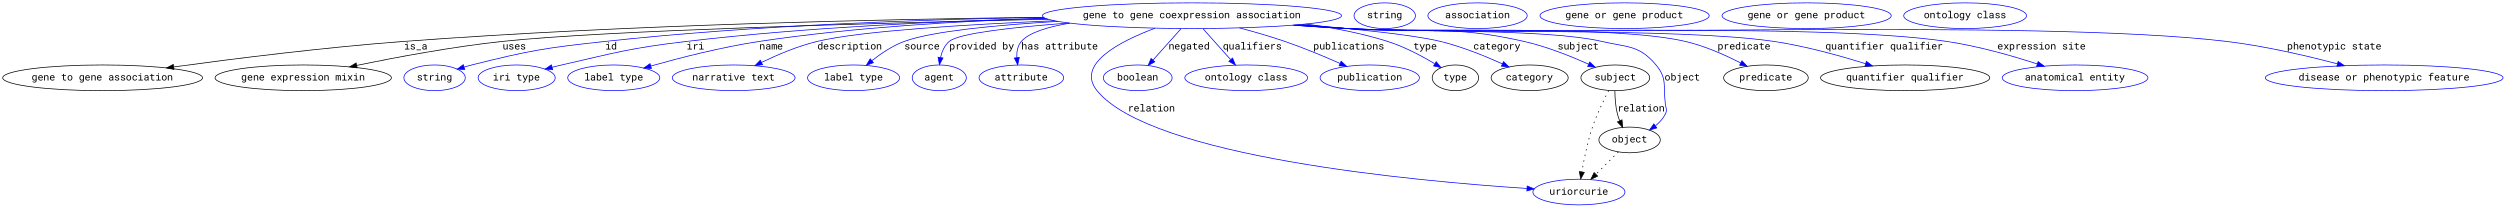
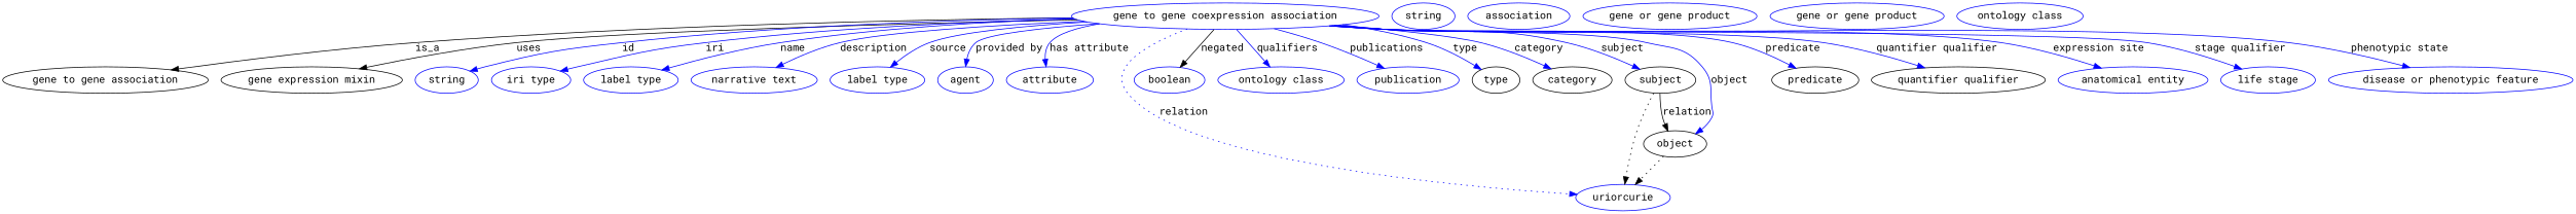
  digraph {
    fontname="Roboto Mono"
    node [color=blue fontname="Roboto Mono"]
    edge [fontname="Roboto Mono" color=blue style=solid]
    n1 [height=0.5 label="gene to gene coexpression association" width=4.0441]
    "gene to gene association" [height=0.5 width=2.69 color=""]
    "gene expression mixin" [height=0.5 width=2.5276 color=""]
    n4 [height=0.5 label=string width=0.84854]
    n5 [height=0.5 label="iri type" width=1.011]
    n6 [height=0.5 label="label type" width=1.2638]
    n7 [height=0.5 label="narrative text" width=1.6068]
    n8 [height=0.5 label="label type" width=1.2638]
    n9 [height=0.5 label=agent width=0.83048]
    n10 [height=0.5 label=attribute width=1.1193]
    n11 [height=0.5 label=uriorcurie width=1.2638]
    n12 [height=0.5 label=boolean width=1.0652]
    n13 [height=0.5 label="ontology class" width=1.7151]
    n14 [height=0.5 label=publication width=1.3902]
    type [height=0.5 width=0.75 color=""]
    category [height=0.5 width=1.1374 color=""]
    subject [height=0.5 width=0.99297 color=""]
    object [height=0.5 width=0.9027 color=""]
    predicate [height=0.5 width=1.1916 color=""]
    "quantifier qualifier" [height=0.5 width=2.1484 color=""]
    n21 [height=0.5 label="anatomical entity" width=2.004]
+   n22 [height=0.5 label="life stage" width=1.1916]
    n23 [height=0.5 label="disease or phenotypic feature" width=3.1775]
    n24 [height=0.5 label=string width=0.84854]
    n25 [height=0.5 label=association width=1.3902]
    n26 [height=0.5 label="gene or gene product" width=2.3651]
    n27 [height=0.5 label="gene or gene product" width=2.3651]
    n28 [height=0.5 label="ontology class" width=1.7151]
    n1 -> "gene to gene association" [label=is_a color="" style=""]
    n1 -> "gene expression mixin" [label=uses color="" style=""]
    n1 -> n4 [label=id]
    n1 -> n5 [label=iri]
    n1 -> n6 [label=name]
    n1 -> n7 [label=description]
    n1 -> n8 [label=source]
    n1 -> n9 [label="provided by"]
    n1 -> n10 [label="has attribute"]
-   n1 -> n11 [label=relation]
-   n1 -> n12 [label=negated]
+   n1 -> n11 [label=relation style=dotted]
+   n1 -> n12 [color=black label=negated]
    n1 -> n13 [label=qualifiers]
    n1 -> n14 [label=publications]
    n1 -> type [label=type]
    n1 -> category [label=category]
    n1 -> subject [label=subject]
    n1 -> object [label=object]
    n1 -> predicate [label=predicate]
    n1 -> "quantifier qualifier" [label="quantifier qualifier"]
    n1 -> n21 [label="expression site"]
+   n1 -> n22 [label="stage qualifier"]
    n1 -> n23 [label="phenotypic state"]
    subject -> n11 [style=dotted color=""]
    subject -> object [label=relation color="" style=""]
    object -> n11 [style=dotted color=""]
  }
